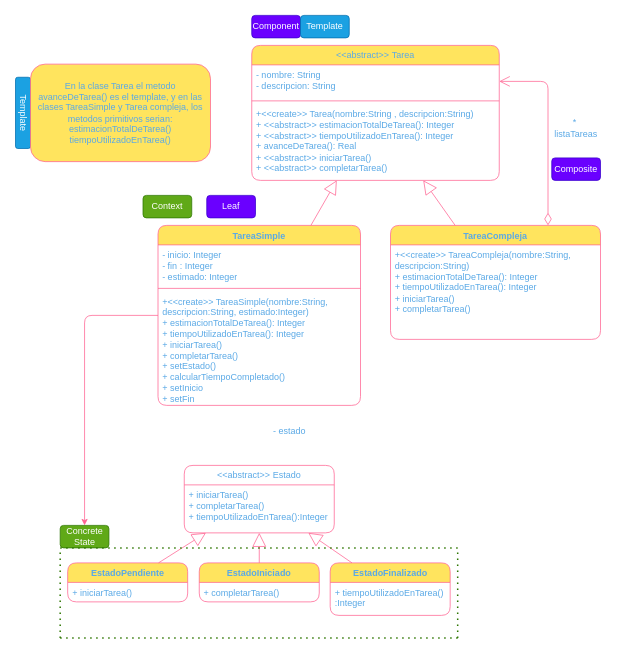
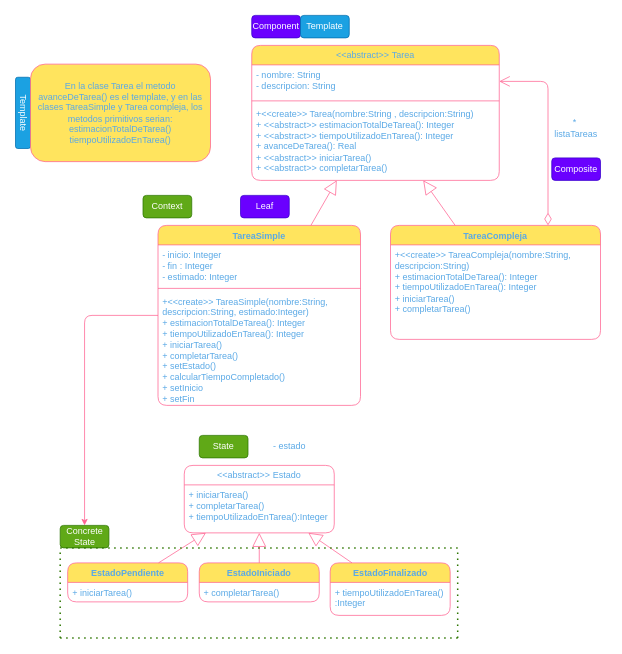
  <mxCell id="0" />
  <mxCell id="1" parent="0" />
  <mxCell id="2" value="&lt;span style=&quot;text-align: left;&quot;&gt;&amp;lt;&amp;lt;abstract&amp;gt;&amp;gt;&amp;nbsp;&lt;/span&gt;Tarea" style="swimlane;fontStyle=0;childLayout=stackLayout;horizontal=1;startSize=26;fillColor=#FFE45E;horizontalStack=0;resizeParent=1;resizeParentMax=0;resizeLast=0;collapsible=1;marginBottom=0;whiteSpace=wrap;html=1;rounded=1;labelBackgroundColor=none;strokeColor=#FF6392;fontColor=#5AA9E6;" vertex="1" parent="1"><mxGeometry x="335" y="60" width="330" height="180" as="geometry" /></mxCell>
  <mxCell id="3" value="&lt;div&gt;- nombre: String&lt;br&gt;&lt;/div&gt;- descripcion: String" style="text;strokeColor=none;fillColor=none;align=left;verticalAlign=top;spacingLeft=4;spacingRight=4;overflow=hidden;rotatable=0;points=[[0,0.5],[1,0.5]];portConstraint=eastwest;whiteSpace=wrap;html=1;rounded=1;labelBackgroundColor=none;fontColor=#5AA9E6;" vertex="1" parent="2"><mxGeometry y="26" width="330" height="44" as="geometry" /></mxCell>
  <mxCell id="4" value="" style="line;strokeWidth=1;fillColor=none;align=left;verticalAlign=middle;spacingTop=-1;spacingLeft=3;spacingRight=3;rotatable=0;labelPosition=right;points=[];portConstraint=eastwest;strokeColor=#FF6392;rounded=1;labelBackgroundColor=none;fontColor=#5AA9E6;" vertex="1" parent="2"><mxGeometry y="70" width="330" height="8" as="geometry" /></mxCell>
  <mxCell id="5" value="&lt;div&gt;+&amp;lt;&amp;lt;create&amp;gt;&amp;gt; Tarea(nombre:String , descripcion:String)&lt;/div&gt;+ &amp;lt;&amp;lt;abstract&amp;gt;&amp;gt;&amp;nbsp;&lt;span style=&quot;background-color: initial;&quot;&gt;estimacionTotalDeTarea(): Integer&lt;/span&gt;&lt;div&gt;&lt;span style=&quot;background-color: initial;&quot;&gt;+&amp;nbsp;&lt;/span&gt;&lt;span style=&quot;background-color: initial;&quot;&gt;&amp;lt;&amp;lt;abstract&amp;gt;&amp;gt;&amp;nbsp;&lt;/span&gt;&lt;span style=&quot;background-color: initial;&quot;&gt;tiempoUtilizadoEnTarea(): Integer&lt;/span&gt;&lt;/div&gt;&lt;div&gt;&lt;span style=&quot;background-color: initial;&quot;&gt;+&amp;nbsp;&lt;/span&gt;&lt;span style=&quot;background-color: initial;&quot;&gt;avanceDeTarea(): Real&lt;/span&gt;&lt;/div&gt;&lt;div&gt;&lt;span style=&quot;background-color: initial;&quot;&gt;+&amp;nbsp;&lt;/span&gt;&lt;span style=&quot;background-color: initial;&quot;&gt;&amp;lt;&amp;lt;abstract&amp;gt;&amp;gt;&amp;nbsp;&lt;/span&gt;&lt;span style=&quot;background-color: initial;&quot;&gt;iniciarTarea()&lt;/span&gt;&lt;/div&gt;&lt;div&gt;&lt;span style=&quot;background-color: initial;&quot;&gt;+&amp;nbsp;&lt;/span&gt;&lt;span style=&quot;background-color: initial;&quot;&gt;&amp;lt;&amp;lt;abstract&amp;gt;&amp;gt;&amp;nbsp;&lt;/span&gt;&lt;span style=&quot;background-color: initial;&quot;&gt;completarTarea()&lt;/span&gt;&lt;/div&gt;" style="text;strokeColor=none;fillColor=none;align=left;verticalAlign=top;spacingLeft=4;spacingRight=4;overflow=hidden;rotatable=0;points=[[0,0.5],[1,0.5]];portConstraint=eastwest;whiteSpace=wrap;html=1;rounded=1;labelBackgroundColor=none;fontColor=#5AA9E6;" vertex="1" parent="2"><mxGeometry y="78" width="330" height="102" as="geometry" /></mxCell>
  <mxCell id="6" style="edgeStyle=orthogonalEdgeStyle;rounded=1;orthogonalLoop=1;jettySize=auto;html=1;labelBackgroundColor=none;strokeColor=#FF6392;fontColor=default;" edge="1" parent="1" source="7" target="30"><mxGeometry relative="1" as="geometry"><mxPoint x="355" y="600" as="sourcePoint" /></mxGeometry></mxCell>
  <mxCell id="7" value="TareaSimple" style="swimlane;fontStyle=1;align=center;verticalAlign=top;childLayout=stackLayout;horizontal=1;startSize=26;horizontalStack=0;resizeParent=1;resizeParentMax=0;resizeLast=0;collapsible=1;marginBottom=0;whiteSpace=wrap;html=1;rounded=1;labelBackgroundColor=none;fillColor=#FFE45E;strokeColor=#FF6392;fontColor=#5AA9E6;" vertex="1" parent="1"><mxGeometry x="210" y="300" width="270" height="240" as="geometry" /></mxCell>
  <mxCell id="8" value="&lt;div&gt;- inicio: Integer&lt;/div&gt;&lt;div&gt;- fin : Integer&lt;/div&gt;&lt;div&gt;- estimado: Integer&lt;/div&gt;&lt;div&gt;&lt;br&gt;&lt;/div&gt;" style="text;strokeColor=none;fillColor=none;align=left;verticalAlign=top;spacingLeft=4;spacingRight=4;overflow=hidden;rotatable=0;points=[[0,0.5],[1,0.5]];portConstraint=eastwest;whiteSpace=wrap;html=1;rounded=1;labelBackgroundColor=none;fontColor=#5AA9E6;" vertex="1" parent="7"><mxGeometry y="26" width="270" height="54" as="geometry" /></mxCell>
  <mxCell id="9" value="" style="line;strokeWidth=1;fillColor=none;align=left;verticalAlign=middle;spacingTop=-1;spacingLeft=3;spacingRight=3;rotatable=0;labelPosition=right;points=[];portConstraint=eastwest;strokeColor=#FF6392;rounded=1;labelBackgroundColor=none;fontColor=#5AA9E6;" vertex="1" parent="7"><mxGeometry y="80" width="270" height="8" as="geometry" /></mxCell>
  <mxCell id="10" value="&lt;div&gt;+&amp;lt;&amp;lt;create&amp;gt;&amp;gt; TareaSimple(nombre:String, descripcion:String, estimado:Integer)&lt;/div&gt;+&amp;nbsp;&lt;span style=&quot;background-color: initial;&quot;&gt;estimacionTotalDeTarea(): Integer&lt;/span&gt;&lt;div&gt;&lt;span style=&quot;background-color: initial;&quot;&gt;+ tiempoUtilizadoEnTarea(): Integer&lt;/span&gt;&lt;/div&gt;&lt;div&gt;&lt;span style=&quot;background-color: initial;&quot;&gt;+ iniciarTarea()&lt;/span&gt;&lt;br&gt;&lt;/div&gt;&lt;div&gt;&lt;span style=&quot;background-color: initial;&quot;&gt;+ completarTarea()&lt;/span&gt;&lt;/div&gt;&lt;div&gt;&lt;span style=&quot;background-color: initial;&quot;&gt;+ setEstado()&lt;/span&gt;&lt;/div&gt;&lt;div&gt;&lt;span style=&quot;background-color: initial;&quot;&gt;+ calcularTiempoCompletado()&lt;/span&gt;&lt;/div&gt;&lt;div&gt;&lt;span style=&quot;background-color: initial;&quot;&gt;+ setInicio&lt;/span&gt;&lt;/div&gt;&lt;div&gt;&lt;span style=&quot;background-color: initial;&quot;&gt;+ setFin&lt;/span&gt;&lt;/div&gt;" style="text;strokeColor=none;fillColor=none;align=left;verticalAlign=top;spacingLeft=4;spacingRight=4;overflow=hidden;rotatable=0;points=[[0,0.5],[1,0.5]];portConstraint=eastwest;whiteSpace=wrap;html=1;rounded=1;labelBackgroundColor=none;fontColor=#5AA9E6;" vertex="1" parent="7"><mxGeometry y="88" width="270" height="152" as="geometry" /></mxCell>
  <mxCell id="11" value="TareaCompleja" style="swimlane;fontStyle=1;align=center;verticalAlign=top;childLayout=stackLayout;horizontal=1;startSize=26;horizontalStack=0;resizeParent=1;resizeParentMax=0;resizeLast=0;collapsible=1;marginBottom=0;whiteSpace=wrap;html=1;rounded=1;labelBackgroundColor=none;fillColor=#FFE45E;strokeColor=#FF6392;fontColor=#5AA9E6;" vertex="1" parent="1"><mxGeometry x="520" y="300" width="280" height="152" as="geometry" /></mxCell>
  <mxCell id="12" value="&lt;div&gt;+&amp;lt;&amp;lt;create&amp;gt;&amp;gt; TareaCompleja(nombre:String, descripcion:String)&lt;/div&gt;+&amp;nbsp;&lt;span style=&quot;background-color: initial;&quot;&gt;estimacionTotalDeTarea(): Integer&lt;/span&gt;&lt;div&gt;&lt;span style=&quot;background-color: initial;&quot;&gt;+ tiempoUtilizadoEnTarea(): Integer&lt;/span&gt;&lt;/div&gt;&lt;div&gt;&lt;span style=&quot;background-color: initial;&quot;&gt;+ iniciarTarea()&lt;/span&gt;&lt;br&gt;&lt;/div&gt;&lt;div&gt;&lt;span style=&quot;background-color: initial;&quot;&gt;+ completarTarea()&lt;/span&gt;&lt;/div&gt;&lt;div&gt;&lt;br&gt;&lt;/div&gt;" style="text;strokeColor=none;fillColor=none;align=left;verticalAlign=top;spacingLeft=4;spacingRight=4;overflow=hidden;rotatable=0;points=[[0,0.5],[1,0.5]];portConstraint=eastwest;whiteSpace=wrap;html=1;rounded=1;labelBackgroundColor=none;fontColor=#5AA9E6;" vertex="1" parent="11"><mxGeometry y="26" width="280" height="126" as="geometry" /></mxCell>
  <mxCell id="13" value="" style="endArrow=block;endSize=16;endFill=0;html=1;rounded=1;labelBackgroundColor=none;strokeColor=#FF6392;fontColor=default;" edge="1" parent="1" source="7" target="2"><mxGeometry width="160" relative="1" as="geometry"><mxPoint x="687" y="340" as="sourcePoint" /><mxPoint x="847" y="340" as="targetPoint" /></mxGeometry></mxCell>
  <mxCell id="14" value="" style="endArrow=block;endSize=16;endFill=0;html=1;rounded=1;labelBackgroundColor=none;strokeColor=#FF6392;fontColor=default;" edge="1" parent="1" source="11" target="2"><mxGeometry width="160" relative="1" as="geometry"><mxPoint x="370" y="310" as="sourcePoint" /><mxPoint x="435" y="244" as="targetPoint" /></mxGeometry></mxCell>
  <mxCell id="15" value="*&amp;nbsp;&lt;div&gt;listaTareas&lt;/div&gt;" style="text;html=1;align=center;verticalAlign=middle;resizable=0;points=[];autosize=1;strokeColor=none;fillColor=none;rounded=1;labelBackgroundColor=none;fontColor=#5AA9E6;" vertex="1" parent="1"><mxGeometry x="727" y="150" width="80" height="40" as="geometry" /></mxCell>
  <mxCell id="16" value="&lt;span style=&quot;text-align: left;&quot;&gt;&amp;lt;&amp;lt;abstract&amp;gt;&amp;gt;&amp;nbsp;&lt;/span&gt;Estado" style="swimlane;fontStyle=0;childLayout=stackLayout;horizontal=1;startSize=26;fillColor=none;horizontalStack=0;resizeParent=1;resizeParentMax=0;resizeLast=0;collapsible=1;marginBottom=0;whiteSpace=wrap;html=1;rounded=1;labelBackgroundColor=none;strokeColor=#FF6392;fontColor=#5AA9E6;" vertex="1" parent="1"><mxGeometry x="245" y="620" width="200" height="90" as="geometry" /></mxCell>
  <mxCell id="17" value="" style="endArrow=block;endSize=16;endFill=0;html=1;rounded=1;labelBackgroundColor=none;strokeColor=#FF6392;fontColor=default;" edge="1" parent="16" source="18" target="16"><mxGeometry width="160" relative="1" as="geometry"><mxPoint x="-45" y="160" as="sourcePoint" /><mxPoint x="14" y="114" as="targetPoint" /><Array as="points" /></mxGeometry></mxCell>
  <mxCell id="18" value="+ iniciarTarea()&lt;div&gt;+ completarTarea()&lt;/div&gt;&lt;div&gt;+ tiempoUtilizadoEnTarea():Integer&lt;/div&gt;" style="text;strokeColor=none;fillColor=none;align=left;verticalAlign=top;spacingLeft=4;spacingRight=4;overflow=hidden;rotatable=0;points=[[0,0.5],[1,0.5]];portConstraint=eastwest;whiteSpace=wrap;html=1;rounded=1;labelBackgroundColor=none;fontColor=#5AA9E6;" vertex="1" parent="16"><mxGeometry y="26" width="200" height="64" as="geometry" /></mxCell>
  <mxCell id="19" value="EstadoPendiente" style="swimlane;fontStyle=1;align=center;verticalAlign=top;childLayout=stackLayout;horizontal=1;startSize=26;horizontalStack=0;resizeParent=1;resizeParentMax=0;resizeLast=0;collapsible=1;marginBottom=0;whiteSpace=wrap;html=1;rounded=1;labelBackgroundColor=none;fillColor=#FFE45E;strokeColor=#FF6392;fontColor=#5AA9E6;" vertex="1" parent="1"><mxGeometry x="89.58" y="750" width="160" height="52" as="geometry" /></mxCell>
  <mxCell id="20" value="+ iniciarTarea()" style="text;strokeColor=none;fillColor=none;align=left;verticalAlign=top;spacingLeft=4;spacingRight=4;overflow=hidden;rotatable=0;points=[[0,0.5],[1,0.5]];portConstraint=eastwest;whiteSpace=wrap;html=1;rounded=1;labelBackgroundColor=none;fontColor=#5AA9E6;" vertex="1" parent="19"><mxGeometry y="26" width="160" height="26" as="geometry" /></mxCell>
  <mxCell id="21" value="&lt;div&gt;EstadoIniciado&lt;/div&gt;" style="swimlane;fontStyle=1;align=center;verticalAlign=top;childLayout=stackLayout;horizontal=1;startSize=26;horizontalStack=0;resizeParent=1;resizeParentMax=0;resizeLast=0;collapsible=1;marginBottom=0;whiteSpace=wrap;html=1;rounded=1;labelBackgroundColor=none;fillColor=#FFE45E;strokeColor=#FF6392;fontColor=#5AA9E6;" vertex="1" parent="1"><mxGeometry x="265" y="750" width="160" height="52" as="geometry" /></mxCell>
  <mxCell id="22" value="&lt;div&gt;+ completarTarea()&lt;/div&gt;" style="text;strokeColor=none;fillColor=none;align=left;verticalAlign=top;spacingLeft=4;spacingRight=4;overflow=hidden;rotatable=0;points=[[0,0.5],[1,0.5]];portConstraint=eastwest;whiteSpace=wrap;html=1;rounded=1;labelBackgroundColor=none;fontColor=#5AA9E6;" vertex="1" parent="21"><mxGeometry y="26" width="160" height="26" as="geometry" /></mxCell>
  <mxCell id="23" value="EstadoFinalizado" style="swimlane;fontStyle=1;align=center;verticalAlign=top;childLayout=stackLayout;horizontal=1;startSize=26;horizontalStack=0;resizeParent=1;resizeParentMax=0;resizeLast=0;collapsible=1;marginBottom=0;whiteSpace=wrap;html=1;rounded=1;labelBackgroundColor=none;fillColor=#FFE45E;strokeColor=#FF6392;fontColor=#5AA9E6;" vertex="1" parent="1"><mxGeometry x="439.58" y="750" width="160" height="70" as="geometry" /></mxCell>
  <mxCell id="24" value="&lt;div&gt;+ tiempoUtilizadoEnTarea() :Integer&lt;/div&gt;" style="text;strokeColor=none;fillColor=none;align=left;verticalAlign=top;spacingLeft=4;spacingRight=4;overflow=hidden;rotatable=0;points=[[0,0.5],[1,0.5]];portConstraint=eastwest;whiteSpace=wrap;html=1;rounded=1;labelBackgroundColor=none;fontColor=#5AA9E6;" vertex="1" parent="23"><mxGeometry y="26" width="160" height="44" as="geometry" /></mxCell>
- <mxCell id="25" value="- estado" style="text;html=1;align=center;verticalAlign=middle;resizable=0;points=[];autosize=1;strokeColor=none;fillColor=none;rounded=1;labelBackgroundColor=none;fontColor=#5AA9E6;" vertex="1" parent="1"><mxGeometry x="349.58" y="560" width="70" height="30" as="geometry" /></mxCell>
+ <mxCell id="25" value="- estado" style="text;html=1;align=center;verticalAlign=middle;resizable=0;points=[];autosize=1;strokeColor=none;fillColor=none;rounded=1;labelBackgroundColor=none;fontColor=#5AA9E6;" vertex="1" parent="1"><mxGeometry x="349.58" y="580" width="70" height="30" as="geometry" /></mxCell>
  <mxCell id="26" value="" style="endArrow=block;endSize=16;endFill=0;html=1;rounded=1;labelBackgroundColor=none;strokeColor=#FF6392;fontColor=default;" edge="1" parent="1" source="19" target="16"><mxGeometry width="160" relative="1" as="geometry"><mxPoint x="269.58" y="704" as="sourcePoint" /><mxPoint x="337.58" y="550" as="targetPoint" /><Array as="points" /></mxGeometry></mxCell>
  <mxCell id="27" value="" style="endArrow=block;endSize=16;endFill=0;html=1;rounded=1;labelBackgroundColor=none;strokeColor=#FF6392;fontColor=default;" edge="1" parent="1" source="23" target="16"><mxGeometry width="160" relative="1" as="geometry"><mxPoint x="234.58" y="770" as="sourcePoint" /><mxPoint x="293.58" y="724" as="targetPoint" /><Array as="points" /></mxGeometry></mxCell>
  <mxCell id="28" value="" style="endArrow=block;endSize=16;endFill=0;html=1;rounded=1;labelBackgroundColor=none;strokeColor=#FF6392;fontColor=default;" edge="1" parent="1" source="21" target="18"><mxGeometry width="160" relative="1" as="geometry"><mxPoint x="339.58" y="750" as="sourcePoint" /><mxPoint x="339.58" y="652" as="targetPoint" /><Array as="points" /></mxGeometry></mxCell>
+ <mxCell id="29" value="State" style="html=1;whiteSpace=wrap;fillColor=#60a917;fontColor=#ffffff;strokeColor=#2D7600;rounded=1;labelBackgroundColor=none;" vertex="1" parent="1"><mxGeometry x="265" y="580" width="65" height="30" as="geometry" /></mxCell>
  <mxCell id="30" value="Concrete State" style="html=1;whiteSpace=wrap;fillColor=#60a917;fontColor=#ffffff;strokeColor=#2D7600;rounded=1;labelBackgroundColor=none;" vertex="1" parent="1"><mxGeometry x="79.58" y="700" width="65" height="30" as="geometry" /></mxCell>
  <mxCell id="31" value="Context" style="html=1;whiteSpace=wrap;fillColor=#60a917;fontColor=#ffffff;strokeColor=#2D7600;rounded=1;labelBackgroundColor=none;" vertex="1" parent="1"><mxGeometry x="190" y="260" width="65" height="30" as="geometry" /></mxCell>
  <mxCell id="32" value="Component" style="html=1;whiteSpace=wrap;fillColor=#6a00ff;fontColor=#ffffff;strokeColor=#3700CC;rounded=1;labelBackgroundColor=none;" vertex="1" parent="1"><mxGeometry x="335" y="20" width="65" height="30" as="geometry" /></mxCell>
  <mxCell id="33" value="Composite" style="html=1;whiteSpace=wrap;fillColor=#6a00ff;fontColor=#ffffff;strokeColor=#3700CC;rounded=1;labelBackgroundColor=none;" vertex="1" parent="1"><mxGeometry x="735" y="210" width="65" height="30" as="geometry" /></mxCell>
- <mxCell id="34" value="Leaf" style="html=1;whiteSpace=wrap;fillColor=#6a00ff;fontColor=#ffffff;strokeColor=#3700CC;rounded=1;labelBackgroundColor=none;" vertex="1" parent="1"><mxGeometry x="275" y="260" width="65" height="30" as="geometry" /></mxCell>
+ <mxCell id="34" value="Leaf" style="html=1;whiteSpace=wrap;fillColor=#6a00ff;fontColor=#ffffff;strokeColor=#3700CC;rounded=1;labelBackgroundColor=none;" vertex="1" parent="1"><mxGeometry x="320" y="260" width="65" height="30" as="geometry" /></mxCell>
  <mxCell id="35" value="Template" style="html=1;whiteSpace=wrap;fillColor=#1ba1e2;fontColor=#ffffff;strokeColor=#006EAF;rounded=1;labelBackgroundColor=none;" vertex="1" parent="1"><mxGeometry x="400" y="20" width="65" height="30" as="geometry" /></mxCell>
  <mxCell id="36" value="Template" style="html=1;whiteSpace=wrap;fillColor=#1ba1e2;fontColor=#ffffff;strokeColor=#006EAF;rounded=1;direction=south;textDirection=vertical-lr;labelBackgroundColor=none;" vertex="1" parent="1"><mxGeometry x="20" y="102.5" width="20" height="95" as="geometry" /></mxCell>
  <mxCell id="37" value="En la clase Tarea el metodo avanceDeTarea() es el template, y en las clases TareaSimple y Tarea compleja, los metodos primitivos serian:&lt;br&gt;estimacionTotalDeTarea()&lt;div&gt;tiempoUtilizadoEnTarea()&lt;/div&gt;" style="html=1;whiteSpace=wrap;rounded=1;labelBackgroundColor=none;fillColor=#FFE45E;strokeColor=#FF6392;fontColor=#5AA9E6;" vertex="1" parent="1"><mxGeometry x="40" y="85" width="240" height="130" as="geometry" /></mxCell>
  <mxCell id="38" value="" style="endArrow=none;dashed=1;html=1;dashPattern=1 3;strokeWidth=2;rounded=1;exitX=0;exitY=1;exitDx=0;exitDy=0;labelBackgroundColor=none;strokeColor=#2D7600;fontColor=default;fillColor=#60a917;" edge="1" parent="1" source="30"><mxGeometry width="50" height="50" relative="1" as="geometry"><mxPoint x="639.58" y="700" as="sourcePoint" /><mxPoint x="609.58" y="730" as="targetPoint" /></mxGeometry></mxCell>
  <mxCell id="39" value="" style="endArrow=none;dashed=1;html=1;dashPattern=1 3;strokeWidth=2;rounded=1;exitX=0;exitY=1;exitDx=0;exitDy=0;labelBackgroundColor=none;strokeColor=#2D7600;fontColor=default;fillColor=#60a917;" edge="1" parent="1"><mxGeometry width="50" height="50" relative="1" as="geometry"><mxPoint x="79.58" y="850" as="sourcePoint" /><mxPoint x="609.58" y="850" as="targetPoint" /></mxGeometry></mxCell>
  <mxCell id="40" value="" style="endArrow=none;dashed=1;html=1;dashPattern=1 3;strokeWidth=2;rounded=1;labelBackgroundColor=none;strokeColor=#2D7600;fontColor=default;fillColor=#60a917;" edge="1" parent="1"><mxGeometry width="50" height="50" relative="1" as="geometry"><mxPoint x="79.58" y="850" as="sourcePoint" /><mxPoint x="79.58" y="730" as="targetPoint" /></mxGeometry></mxCell>
  <mxCell id="41" value="" style="endArrow=none;dashed=1;html=1;dashPattern=1 3;strokeWidth=2;rounded=1;labelBackgroundColor=none;strokeColor=#2D7600;fontColor=default;fillColor=#60a917;" edge="1" parent="1"><mxGeometry width="50" height="50" relative="1" as="geometry"><mxPoint x="609.58" y="850" as="sourcePoint" /><mxPoint x="609.58" y="730" as="targetPoint" /></mxGeometry></mxCell>
  <mxCell id="42" value="" style="endArrow=open;html=1;endSize=12;startArrow=diamondThin;startSize=14;startFill=0;edgeStyle=orthogonalEdgeStyle;align=left;verticalAlign=bottom;rounded=1;exitX=0.75;exitY=0;exitDx=0;exitDy=0;labelBackgroundColor=none;strokeColor=#FF6392;fontColor=default;" edge="1" parent="1" source="11" target="3"><mxGeometry x="-1" y="3" relative="1" as="geometry"><mxPoint x="500" y="280" as="sourcePoint" /><mxPoint x="660" y="280" as="targetPoint" /></mxGeometry></mxCell>
